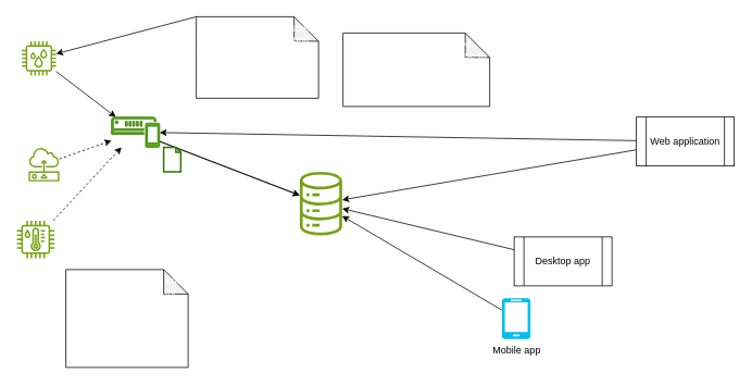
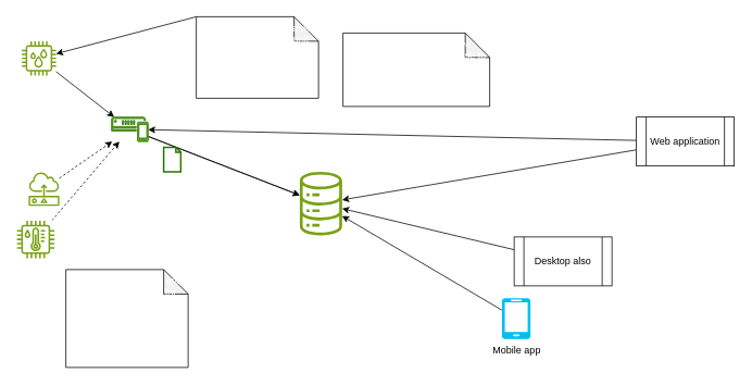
  <mxCell id="0" />
  <mxCell id="1" parent="0" />
  <mxCell id="2" style="rounded=0;orthogonalLoop=1;jettySize=auto;html=1;" edge="1" parent="1" source="3" target="10"><mxGeometry relative="1" as="geometry" /></mxCell>
- <mxCell id="3" value="&lt;font style=&quot;color: rgb(255, 255, 255);&quot;&gt;SU1&lt;/font&gt;" style="sketch=0;outlineConnect=0;fontColor=#232F3E;gradientColor=none;fillColor=#7AA116;strokeColor=none;dashed=0;verticalLabelPosition=bottom;verticalAlign=top;align=center;html=1;fontSize=12;fontStyle=0;aspect=fixed;pointerEvents=1;shape=mxgraph.aws4.iot_thing_humidity_sensor;" vertex="1" parent="1"><mxGeometry x="26" y="50" width="42" height="42" as="geometry" /></mxCell>
+ <mxCell id="3" value="&lt;font style=&quot;color: rgb(255, 255, 255);&quot;&gt;SU3&lt;/font&gt;" style="sketch=0;outlineConnect=0;fontColor=#232F3E;gradientColor=none;fillColor=#7AA116;strokeColor=none;dashed=0;verticalLabelPosition=bottom;verticalAlign=top;align=center;html=1;fontSize=12;fontStyle=0;aspect=fixed;pointerEvents=1;shape=mxgraph.aws4.iot_thing_humidity_sensor;" vertex="1" parent="1"><mxGeometry x="26" y="50" width="42" height="42" as="geometry" /></mxCell>
  <mxCell id="4" style="rounded=0;orthogonalLoop=1;jettySize=auto;html=1;dashed=1;" edge="1" parent="1" source="5" target="10"><mxGeometry relative="1" as="geometry" /></mxCell>
  <mxCell id="5" value="SUn" style="sketch=0;outlineConnect=0;fontColor=#FFFFFF;gradientColor=none;fillColor=#7AA116;strokeColor=none;dashed=0;verticalLabelPosition=bottom;verticalAlign=top;align=center;html=1;fontSize=12;fontStyle=0;aspect=fixed;pointerEvents=1;shape=mxgraph.aws4.iot_thing_temperature_humidity_sensor;" vertex="1" parent="1"><mxGeometry x="20" y="270" width="46" height="46" as="geometry" /></mxCell>
  <mxCell id="6" style="rounded=0;orthogonalLoop=1;jettySize=auto;html=1;dashed=1;" edge="1" parent="1" source="7" target="10"><mxGeometry relative="1" as="geometry" /></mxCell>
- <mxCell id="7" value="SU2" style="sketch=0;outlineConnect=0;fontColor=#FFFFFF;gradientColor=none;fillColor=#7AA116;strokeColor=none;dashed=0;verticalLabelPosition=bottom;verticalAlign=top;align=center;html=1;fontSize=12;fontStyle=0;aspect=fixed;pointerEvents=1;shape=mxgraph.aws4.sensor;" vertex="1" parent="1"><mxGeometry x="34.31" y="180" width="37.69" height="42" as="geometry" /></mxCell>
+ <mxCell id="7" value="SU2" style="sketch=0;outlineConnect=0;fontColor=#FFFFFF;gradientColor=none;fillColor=#7AA116;strokeColor=none;dashed=0;verticalLabelPosition=bottom;verticalAlign=top;align=center;html=1;fontSize=12;fontStyle=0;aspect=fixed;pointerEvents=1;shape=mxgraph.aws4.sensor;" vertex="1" parent="1"><mxGeometry x="34.31" y="210" width="37.69" height="42" as="geometry" /></mxCell>
  <mxCell id="8" style="rounded=0;orthogonalLoop=1;jettySize=auto;html=1;" edge="1" parent="1" source="10" target="15"><mxGeometry relative="1" as="geometry" /></mxCell>
  <mxCell id="9" style="rounded=0;orthogonalLoop=1;jettySize=auto;html=1;" edge="1" parent="1" source="10" target="15"><mxGeometry relative="1" as="geometry" /></mxCell>
- <mxCell id="10" value="CU" style="sketch=0;pointerEvents=1;shadow=0;dashed=0;html=1;strokeColor=#2D7600;fillColor=#60a917;labelPosition=center;verticalLabelPosition=bottom;verticalAlign=top;outlineConnect=0;align=center;shape=mxgraph.office.communications.sms_gateway;fontColor=#ffffff;" vertex="1" parent="1"><mxGeometry x="136" y="143" width="59" height="37" as="geometry" /></mxCell>
+ <mxCell id="10" value="CU" style="sketch=0;pointerEvents=1;shadow=0;dashed=0;html=1;strokeColor=#2D7600;fillColor=#60a917;labelPosition=center;verticalLabelPosition=bottom;verticalAlign=top;outlineConnect=0;align=center;shape=mxgraph.office.communications.sms_gateway;fontColor=#ffffff;" vertex="1" parent="1"><mxGeometry x="136" y="143" width="45" height="30" as="geometry" /></mxCell>
  <mxCell id="11" style="rounded=0;orthogonalLoop=1;jettySize=auto;html=1;exitX=0;exitY=0;exitDx=0;exitDy=0;exitPerimeter=0;" edge="1" parent="1" source="12" target="3"><mxGeometry relative="1" as="geometry" /></mxCell>
  <mxCell id="12" value="&lt;div&gt;Connect different sensors to the communication unit which will then relay the informationm to the database&lt;/div&gt;" style="shape=note;whiteSpace=wrap;html=1;backgroundOutline=1;darkOpacity=0.05;fontColor=#FFFFFF;labelBackgroundColor=none;align=left;verticalAlign=top;" vertex="1" parent="1"><mxGeometry x="240" y="20" width="150" height="100" as="geometry" /></mxCell>
  <mxCell id="13" value="CU - commiuunication unit&lt;br&gt;HIt will be responsible for storing the data from sensors and potentially will communicate with external service in order to store the data&lt;div&gt;&lt;br&gt;&lt;/div&gt;" style="shape=note;whiteSpace=wrap;html=1;backgroundOutline=1;darkOpacity=0.05;fontColor=#FFFFFF;labelBackgroundColor=none;align=left;verticalAlign=top;" vertex="1" parent="1"><mxGeometry x="80" y="330" width="150" height="120" as="geometry" /></mxCell>
  <mxCell id="14" value="&lt;div&gt;Communication unit will have internal storage that it can use to keep information it should also contain a geolocation sensor&lt;/div&gt;" style="shape=note;whiteSpace=wrap;html=1;backgroundOutline=1;darkOpacity=0.05;fontColor=#FFFFFF;labelBackgroundColor=none;align=left;verticalAlign=top;" vertex="1" parent="1"><mxGeometry x="420" y="40" width="180" height="90" as="geometry" /></mxCell>
  <mxCell id="15" value="" style="sketch=0;outlineConnect=0;fontColor=#232F3E;gradientColor=none;fillColor=#7AA116;strokeColor=none;dashed=0;verticalLabelPosition=bottom;verticalAlign=top;align=center;html=1;fontSize=12;fontStyle=0;aspect=fixed;pointerEvents=1;shape=mxgraph.aws4.iot_analytics_data_store;" vertex="1" parent="1"><mxGeometry x="366" y="210" width="54" height="78" as="geometry" /></mxCell>
- <mxCell id="16" value="SU8d" style="html=1;verticalLabelPosition=bottom;align=center;labelBackgroundColor=none;verticalAlign=top;strokeWidth=2;strokeColor=#2D7600;shadow=0;dashed=0;shape=mxgraph.ios7.icons.document;fillColor=none;fontColor=#FFFFFF;" vertex="1" parent="1"><mxGeometry x="200" y="180" width="21" height="30" as="geometry" /></mxCell>
+ <mxCell id="16" value="SU1d" style="html=1;verticalLabelPosition=bottom;align=center;labelBackgroundColor=none;verticalAlign=top;strokeWidth=2;strokeColor=#2D7600;shadow=0;dashed=0;shape=mxgraph.ios7.icons.document;fillColor=none;fontColor=#FFFFFF;" vertex="1" parent="1"><mxGeometry x="200" y="180" width="21" height="30" as="geometry" /></mxCell>
  <mxCell id="17" style="rounded=0;orthogonalLoop=1;jettySize=auto;html=1;" edge="1" parent="1" source="19" target="15"><mxGeometry relative="1" as="geometry" /></mxCell>
  <mxCell id="18" style="rounded=0;orthogonalLoop=1;jettySize=auto;html=1;" edge="1" parent="1" source="19" target="10"><mxGeometry relative="1" as="geometry" /></mxCell>
  <mxCell id="19" value="Web application" style="shape=process;whiteSpace=wrap;html=1;backgroundOutline=1;" vertex="1" parent="1"><mxGeometry x="780" y="143" width="120" height="60" as="geometry" /></mxCell>
  <mxCell id="20" style="rounded=0;orthogonalLoop=1;jettySize=auto;html=1;" edge="1" parent="1" source="21" target="15"><mxGeometry relative="1" as="geometry" /></mxCell>
- <mxCell id="21" value="Desktop app" style="shape=process;whiteSpace=wrap;html=1;backgroundOutline=1;" vertex="1" parent="1"><mxGeometry x="630" y="290" width="120" height="60" as="geometry" /></mxCell>
+ <mxCell id="21" value="Desktop also" style="shape=process;whiteSpace=wrap;html=1;backgroundOutline=1;" vertex="1" parent="1"><mxGeometry x="630" y="290" width="120" height="60" as="geometry" /></mxCell>
  <mxCell id="22" style="rounded=0;orthogonalLoop=1;jettySize=auto;html=1;" edge="1" parent="1" source="23" target="15"><mxGeometry relative="1" as="geometry" /></mxCell>
  <mxCell id="23" value="Mobile app" style="verticalLabelPosition=bottom;html=1;verticalAlign=top;align=center;strokeColor=none;fillColor=#00BEF2;shape=mxgraph.azure.mobile;pointerEvents=1;" vertex="1" parent="1"><mxGeometry x="615" y="365" width="35" height="50" as="geometry" /></mxCell>
